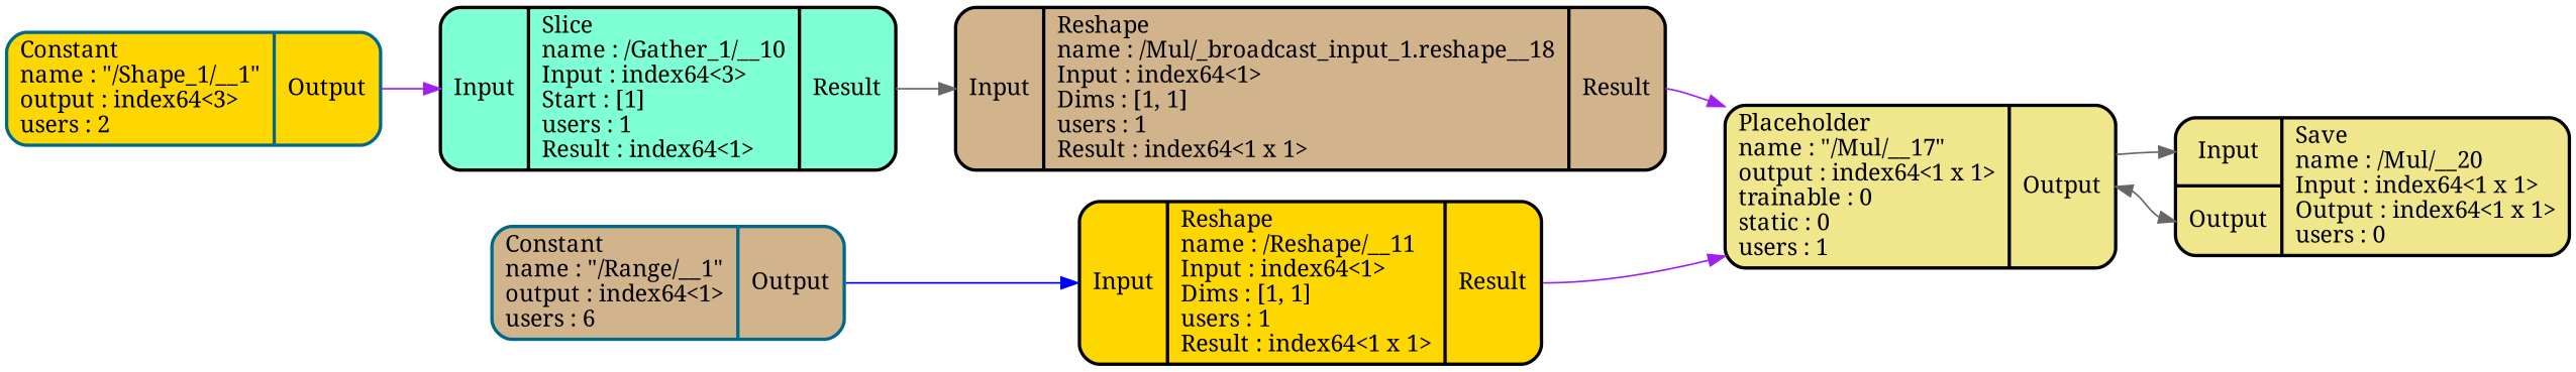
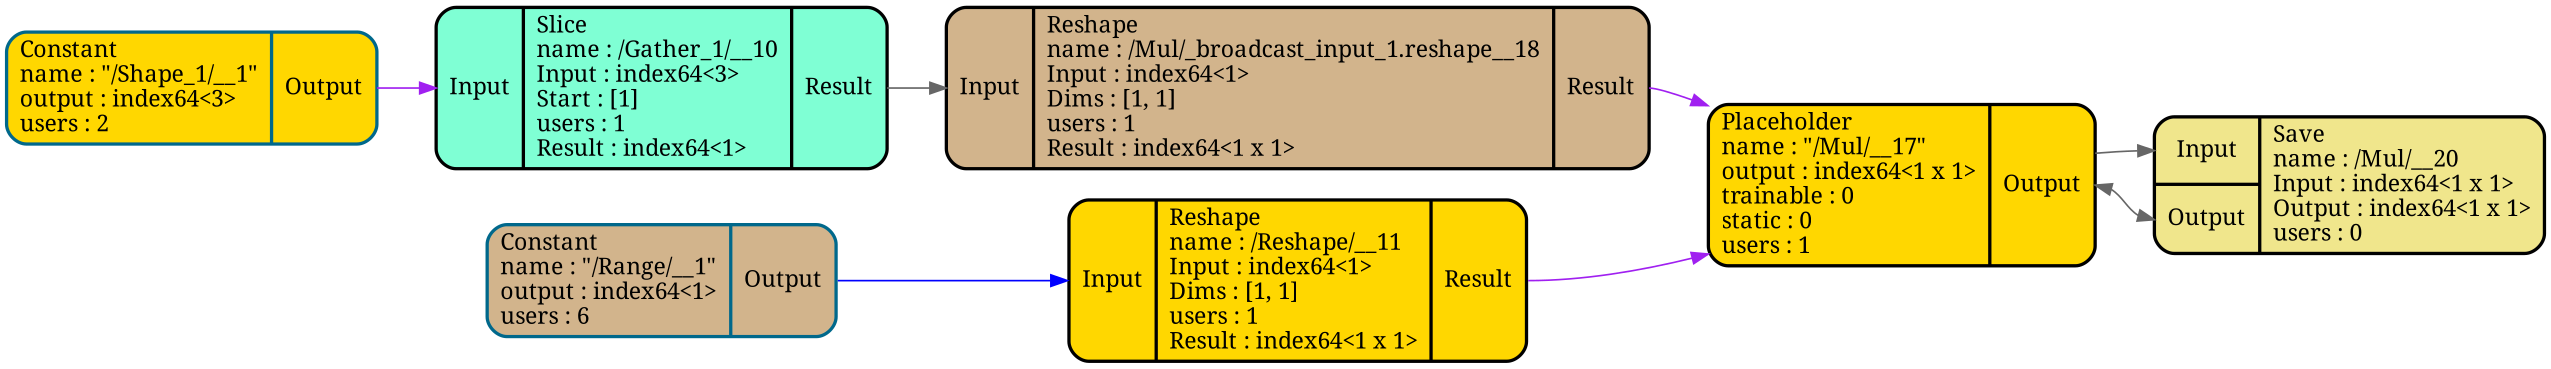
  digraph {
    rankdir=LR
    fontname="Noto Serif"
    node [fillcolor=gold penwidth=2 shape=record style="filled,rounded" fontname="Noto Serif"]
    edge [headport=Input tailport=Result color=purple fontname="Noto Serif"]
    n1 [label="{{<Input>Input}|{Reshape\lname : /Reshape/__11\lInput : index64\<1\>\lDims : [1, 1]\lusers : 1\lResult : index64\<1 x 1\>\l}|{<Result>Result}}"]
-   n2 [fillcolor=khaki label="{{Placeholder\lname : \"/Mul/__17\"\loutput : index64\<1 x 1\>\ltrainable : 0\lstatic : 0\lusers : 1\l}|{<Output>Output}}"]
+   n2 [label="{{Placeholder\lname : \"/Mul/__17\"\loutput : index64\<1 x 1\>\ltrainable : 0\lstatic : 0\lusers : 1\l}|{<Output>Output}}"]
    n3 [color=DeepSkyBlue4 fillcolor=tan label="{{Constant\lname : \"/Range/__1\"\loutput : index64\<1\>\lusers : 6\l}|{<Output>Output}}"]
    n4 [fillcolor=khaki label="{{<Input>Input|<Output>Output}|{Save\lname : /Mul/__20\lInput : index64\<1 x 1\>\lOutput : index64\<1 x 1\>\lusers : 0\l}}"]
    n5 [fillcolor=tan label="{{<Input>Input}|{Reshape\lname : /Mul/_broadcast_input_1.reshape__18\lInput : index64\<1\>\lDims : [1, 1]\lusers : 1\lResult : index64\<1 x 1\>\l}|{<Result>Result}}"]
    n6 [fillcolor=aquamarine label="{{<Input>Input}|{Slice\lname : /Gather_1/__10\lInput : index64\<3\>\lStart : [1]\lusers : 1\lResult : index64\<1\>\l}|{<Result>Result}}"]
    n7 [color=DeepSkyBlue4 label="{{Constant\lname : \"/Shape_1/__1\"\loutput : index64\<3\>\lusers : 2\l}|{<Output>Output}}"]
    n1 -> n2 [headport=LHS]
    n2 -> n4 [color=gray40]
    n2 -> n4 [dir=both headport=Output tailport=Output color=gray40]
    n3 -> n1 [tailport=Output color=blue]
    n5 -> n2 [headport=RHS]
    n6 -> n5 [color=gray40]
    n7 -> n6 [tailport=Output]
  }
